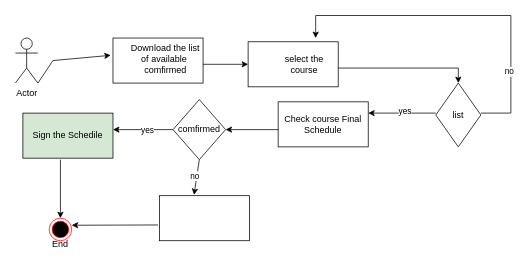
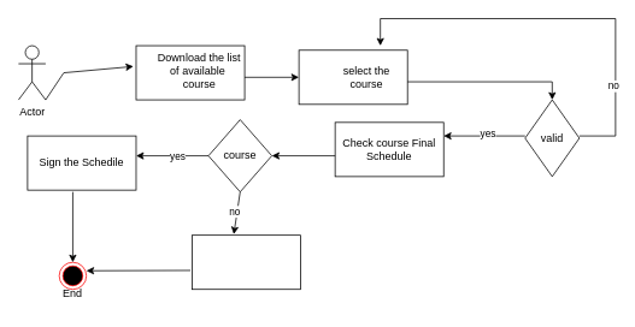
  <mxCell id="0" />
  <mxCell id="1" parent="0" />
  <mxCell id="2" value="Actor" style="shape=umlActor;verticalLabelPosition=bottom;verticalAlign=top;html=1;outlineConnect=0;" vertex="1" parent="1"><mxGeometry x="20" y="50" width="30" height="60" as="geometry" /></mxCell>
  <mxCell id="3" value="" style="rounded=0;whiteSpace=wrap;html=1;" vertex="1" parent="1"><mxGeometry x="150" y="50" width="120" height="60" as="geometry" /></mxCell>
- <mxCell id="4" value="Download the list of available&amp;nbsp; comfirmed" style="text;html=1;align=center;verticalAlign=middle;whiteSpace=wrap;rounded=0;" vertex="1" parent="1"><mxGeometry x="170" y="55" width="100" height="45" as="geometry" /></mxCell>
+ <mxCell id="4" value="Download the list of available&amp;nbsp; course" style="text;html=1;align=center;verticalAlign=middle;whiteSpace=wrap;rounded=0;" vertex="1" parent="1"><mxGeometry x="170" y="55" width="100" height="45" as="geometry" /></mxCell>
  <mxCell id="5" value="" style="endArrow=classic;html=1;rounded=0;entryX=-0.025;entryY=0.383;entryDx=0;entryDy=0;entryPerimeter=0;exitX=1;exitY=1;exitDx=0;exitDy=0;exitPerimeter=0;" edge="1" parent="1" source="2" target="3"><mxGeometry width="50" height="50" relative="1" as="geometry"><mxPoint x="50" y="70" as="sourcePoint" /><mxPoint x="100" y="20" as="targetPoint" /><Array as="points"><mxPoint x="70" y="80" /></Array></mxGeometry></mxCell>
  <mxCell id="6" value="" style="rounded=0;whiteSpace=wrap;html=1;" vertex="1" parent="1"><mxGeometry x="330" y="55" width="120" height="60" as="geometry" /></mxCell>
  <mxCell id="7" value="select the course" style="text;html=1;align=center;verticalAlign=middle;whiteSpace=wrap;rounded=0;" vertex="1" parent="1"><mxGeometry x="375" y="70" width="60" height="30" as="geometry" /></mxCell>
  <mxCell id="8" value="" style="endArrow=classic;html=1;rounded=0;entryX=0;entryY=0.5;entryDx=0;entryDy=0;" edge="1" parent="1" target="6"><mxGeometry width="50" height="50" relative="1" as="geometry"><mxPoint x="270" y="85" as="sourcePoint" /><mxPoint x="320" y="35" as="targetPoint" /></mxGeometry></mxCell>
  <mxCell id="9" value="" style="rhombus;whiteSpace=wrap;html=1;" vertex="1" parent="1"><mxGeometry x="580" y="110" width="60" height="85" as="geometry" /></mxCell>
  <mxCell id="10" value="" style="endArrow=classic;html=1;rounded=0;entryX=0.5;entryY=0;entryDx=0;entryDy=0;" edge="1" parent="1" target="9"><mxGeometry width="50" height="50" relative="1" as="geometry"><mxPoint x="450" y="90" as="sourcePoint" /><mxPoint x="500" y="40" as="targetPoint" /><Array as="points"><mxPoint x="610" y="90" /></Array></mxGeometry></mxCell>
- <mxCell id="11" value="list" style="text;html=1;align=center;verticalAlign=middle;whiteSpace=wrap;rounded=0;" vertex="1" parent="1"><mxGeometry x="580" y="137.5" width="60" height="30" as="geometry" /></mxCell>
+ <mxCell id="11" value="valid" style="text;html=1;align=center;verticalAlign=middle;whiteSpace=wrap;rounded=0;" vertex="1" parent="1"><mxGeometry x="580" y="137.5" width="60" height="30" as="geometry" /></mxCell>
  <mxCell id="12" value="" style="endArrow=classic;html=1;rounded=0;" edge="1" parent="1"><mxGeometry width="50" height="50" relative="1" as="geometry"><mxPoint x="580" y="150" as="sourcePoint" /><mxPoint x="490" y="150" as="targetPoint" /></mxGeometry></mxCell>
  <mxCell id="13" value="yes" style="edgeLabel;html=1;align=center;verticalAlign=middle;resizable=0;points=[];" vertex="1" connectable="0" parent="12"><mxGeometry x="-0.067" y="-3" relative="1" as="geometry"><mxPoint as="offset" /></mxGeometry></mxCell>
  <mxCell id="14" value="" style="endArrow=classic;html=1;rounded=0;" edge="1" parent="1"><mxGeometry width="50" height="50" relative="1" as="geometry"><mxPoint x="640" y="150" as="sourcePoint" /><mxPoint x="420" y="50" as="targetPoint" /><Array as="points"><mxPoint x="680" y="150" /><mxPoint x="680" y="20" /><mxPoint x="420" y="20" /></Array></mxGeometry></mxCell>
  <mxCell id="15" value="no" style="edgeLabel;html=1;align=center;verticalAlign=middle;resizable=0;points=[];" vertex="1" connectable="0" parent="14"><mxGeometry x="-0.583" y="3" relative="1" as="geometry"><mxPoint as="offset" /></mxGeometry></mxCell>
  <mxCell id="16" value="Check course Final Schedule" style="rounded=0;whiteSpace=wrap;html=1;" vertex="1" parent="1"><mxGeometry x="370" y="135" width="120" height="60" as="geometry" /></mxCell>
  <mxCell id="17" value="" style="edgeStyle=orthogonalEdgeStyle;rounded=0;orthogonalLoop=1;jettySize=auto;html=1;" edge="1" parent="1" source="19"><mxGeometry relative="1" as="geometry"><mxPoint x="150" y="172" as="targetPoint" /></mxGeometry></mxCell>
  <mxCell id="18" value="yes" style="edgeLabel;html=1;align=center;verticalAlign=middle;resizable=0;points=[];" vertex="1" connectable="0" parent="17"><mxGeometry x="-0.131" relative="1" as="geometry"><mxPoint as="offset" /></mxGeometry></mxCell>
- <mxCell id="19" value="comfirmed" style="rhombus;whiteSpace=wrap;html=1;" vertex="1" parent="1"><mxGeometry x="230" y="132" width="70" height="80" as="geometry" /></mxCell>
+ <mxCell id="19" value="course" style="rhombus;whiteSpace=wrap;html=1;" vertex="1" parent="1"><mxGeometry x="230" y="132" width="70" height="80" as="geometry" /></mxCell>
  <mxCell id="20" value="" style="endArrow=classic;html=1;rounded=0;exitX=0;exitY=0.75;exitDx=0;exitDy=0;" edge="1" parent="1"><mxGeometry width="50" height="50" relative="1" as="geometry"><mxPoint x="370" y="172" as="sourcePoint" /><mxPoint x="300" y="172" as="targetPoint" /></mxGeometry></mxCell>
- <mxCell id="21" value="Sign the Schedile" style="rounded=0;whiteSpace=wrap;html=1;fillColor=#d5e8d4;" vertex="1" parent="1"><mxGeometry x="30" y="150" width="120" height="60" as="geometry" /></mxCell>
+ <mxCell id="21" value="Sign the Schedile" style="rounded=0;whiteSpace=wrap;html=1;" vertex="1" parent="1"><mxGeometry x="30" y="150" width="120" height="60" as="geometry" /></mxCell>
  <mxCell id="22" value="" style="ellipse;html=1;shape=endState;fillColor=#000000;strokeColor=#ff0000;" vertex="1" parent="1"><mxGeometry x="65" y="290" width="30" height="30" as="geometry" /></mxCell>
  <mxCell id="23" value="" style="endArrow=classic;html=1;rounded=0;entryX=0.5;entryY=0;entryDx=0;entryDy=0;" edge="1" parent="1" target="22"><mxGeometry width="50" height="50" relative="1" as="geometry"><mxPoint x="80" y="212" as="sourcePoint" /><mxPoint x="130" y="162" as="targetPoint" /></mxGeometry></mxCell>
  <mxCell id="24" value="End" style="text;html=1;align=center;verticalAlign=middle;whiteSpace=wrap;rounded=0;" vertex="1" parent="1"><mxGeometry x="50" y="310" width="60" height="30" as="geometry" /></mxCell>
  <mxCell id="25" value="" style="rounded=0;whiteSpace=wrap;html=1;" vertex="1" parent="1"><mxGeometry x="212" y="260" width="120" height="60" as="geometry" /></mxCell>
  <mxCell id="26" value="" style="endArrow=classic;html=1;rounded=0;entryX=0.383;entryY=-0.017;entryDx=0;entryDy=0;entryPerimeter=0;" edge="1" parent="1" target="25"><mxGeometry width="50" height="50" relative="1" as="geometry"><mxPoint x="265" y="212" as="sourcePoint" /><mxPoint x="315" y="162" as="targetPoint" /></mxGeometry></mxCell>
  <mxCell id="27" value="no" style="edgeLabel;html=1;align=center;verticalAlign=middle;resizable=0;points=[];" vertex="1" connectable="0" parent="26"><mxGeometry x="-0.066" y="-3" relative="1" as="geometry"><mxPoint as="offset" /></mxGeometry></mxCell>
  <mxCell id="28" value="" style="endArrow=classic;html=1;rounded=0;entryX=1;entryY=0;entryDx=0;entryDy=0;" edge="1" parent="1"><mxGeometry width="50" height="50" relative="1" as="geometry"><mxPoint x="210" y="299" as="sourcePoint" /><mxPoint x="94.997" y="299.373" as="targetPoint" /></mxGeometry></mxCell>
